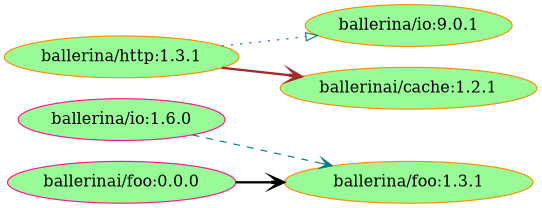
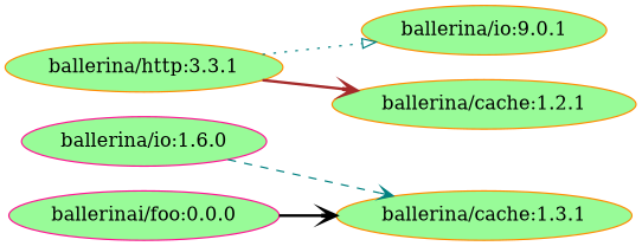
  digraph {
    rankdir=LR
    node [color=darkorange fillcolor=palegreen style=filled]
    edge [arrowhead=vee color=teal style=bold]
    n1 [color=deeppink label="ballerina/io:1.6.0"]
-   "ballerina/cache:1.3.1" [label="ballerina/foo:1.3.1"]
-   "ballerina/http:1.3.1"
+   "ballerina/cache:1.3.1"
+   "ballerina/http:1.3.1" [label="ballerina/http:3.3.1"]
    n4 [label="ballerina/io:9.0.1"]
-   "ballerina/cache:1.2.1" [label="ballerinai/cache:1.2.1"]
+   "ballerina/cache:1.2.1"
    "ballerinai/foo:0.0.0" [color=deeppink]
    subgraph sub_1 {
    }
    subgraph sub_2 {
      n1
      "ballerina/cache:1.3.1"
    }
    subgraph sub_3 {
    }
    subgraph sub_4 {
      "ballerina/http:1.3.1"
      n4
      "ballerina/cache:1.2.1"
    }
    subgraph sub_5 {
    }
    subgraph sub_6 {
    }
    subgraph sub_7 {
    }
    subgraph sub_8 {
    }
    subgraph sub_9 {
    }
    subgraph sub_10 {
      "ballerina/cache:1.3.1"
      "ballerinai/foo:0.0.0"
    }
    n1 -> "ballerina/cache:1.3.1" [style=dashed]
    "ballerina/http:1.3.1" -> n4 [arrowhead=onormal style=dotted]
    "ballerina/http:1.3.1" -> "ballerina/cache:1.2.1" [color=brown]
    "ballerinai/foo:0.0.0" -> "ballerina/cache:1.3.1" [color=black]
  }
